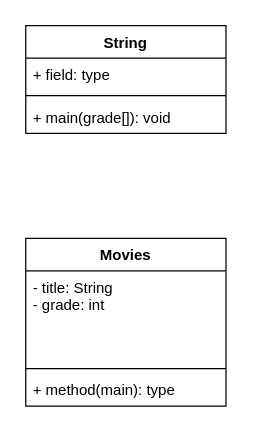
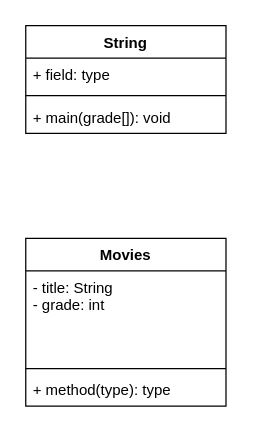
  <mxCell id="0" />
  <mxCell id="1" parent="0" />
  <mxCell id="2" value="String" style="swimlane;fontStyle=1;align=center;verticalAlign=top;childLayout=stackLayout;horizontal=1;startSize=26;horizontalStack=0;resizeParent=1;resizeParentMax=0;resizeLast=0;collapsible=1;marginBottom=0;" vertex="1" parent="1"><mxGeometry x="20" y="20" width="160" height="86" as="geometry" /></mxCell>
  <mxCell id="3" value="+ field: type" style="text;strokeColor=none;fillColor=none;align=left;verticalAlign=top;spacingLeft=4;spacingRight=4;overflow=hidden;rotatable=0;points=[[0,0.5],[1,0.5]];portConstraint=eastwest;" vertex="1" parent="2"><mxGeometry y="26" width="160" height="26" as="geometry" /></mxCell>
  <mxCell id="4" value="" style="line;strokeWidth=1;fillColor=none;align=left;verticalAlign=middle;spacingTop=-1;spacingLeft=3;spacingRight=3;rotatable=0;labelPosition=right;points=[];portConstraint=eastwest;" vertex="1" parent="2"><mxGeometry y="52" width="160" height="8" as="geometry" /></mxCell>
  <mxCell id="5" value="+ main(grade[]): void" style="text;strokeColor=none;fillColor=none;align=left;verticalAlign=top;spacingLeft=4;spacingRight=4;overflow=hidden;rotatable=0;points=[[0,0.5],[1,0.5]];portConstraint=eastwest;" vertex="1" parent="2"><mxGeometry y="60" width="160" height="26" as="geometry" /></mxCell>
  <mxCell id="6" value="Movies" style="swimlane;fontStyle=1;align=center;verticalAlign=top;childLayout=stackLayout;horizontal=1;startSize=26;horizontalStack=0;resizeParent=1;resizeParentMax=0;resizeLast=0;collapsible=1;marginBottom=0;" vertex="1" parent="1"><mxGeometry x="20" y="190" width="160" height="134" as="geometry" /></mxCell>
  <mxCell id="7" value="- title: String&#10;- grade: int" style="text;strokeColor=none;fillColor=none;align=left;verticalAlign=top;spacingLeft=4;spacingRight=4;overflow=hidden;rotatable=0;points=[[0,0.5],[1,0.5]];portConstraint=eastwest;" vertex="1" parent="6"><mxGeometry y="26" width="160" height="74" as="geometry" /></mxCell>
  <mxCell id="8" value="" style="line;strokeWidth=1;fillColor=none;align=left;verticalAlign=middle;spacingTop=-1;spacingLeft=3;spacingRight=3;rotatable=0;labelPosition=right;points=[];portConstraint=eastwest;" vertex="1" parent="6"><mxGeometry y="100" width="160" height="8" as="geometry" /></mxCell>
- <mxCell id="9" value="+ method(main): type" style="text;strokeColor=none;fillColor=none;align=left;verticalAlign=top;spacingLeft=4;spacingRight=4;overflow=hidden;rotatable=0;points=[[0,0.5],[1,0.5]];portConstraint=eastwest;" vertex="1" parent="6"><mxGeometry y="108" width="160" height="26" as="geometry" /></mxCell>
+ <mxCell id="9" value="+ method(type): type" style="text;strokeColor=none;fillColor=none;align=left;verticalAlign=top;spacingLeft=4;spacingRight=4;overflow=hidden;rotatable=0;points=[[0,0.5],[1,0.5]];portConstraint=eastwest;" vertex="1" parent="6"><mxGeometry y="108" width="160" height="26" as="geometry" /></mxCell>
